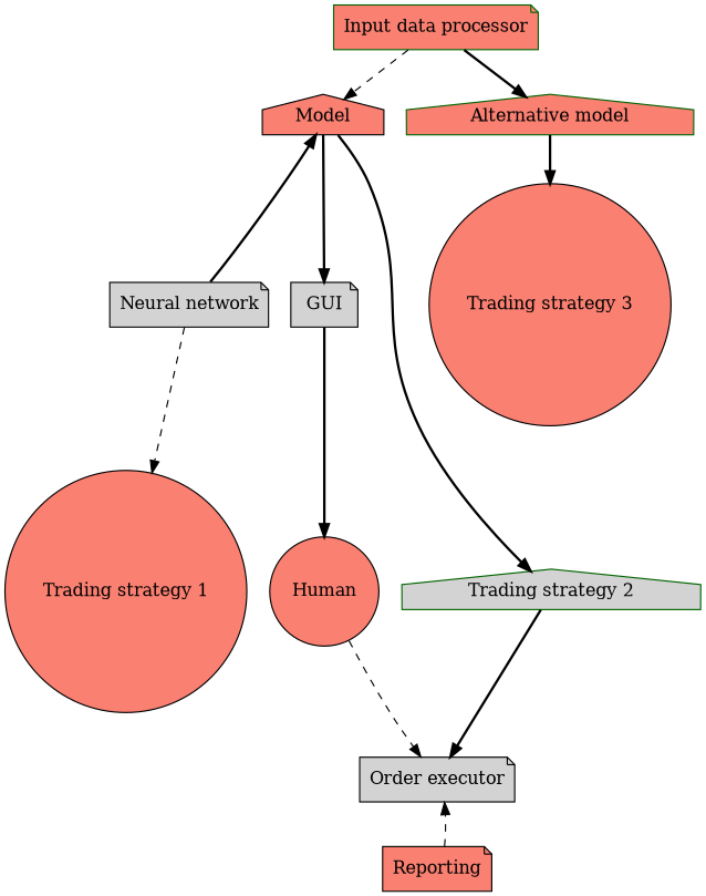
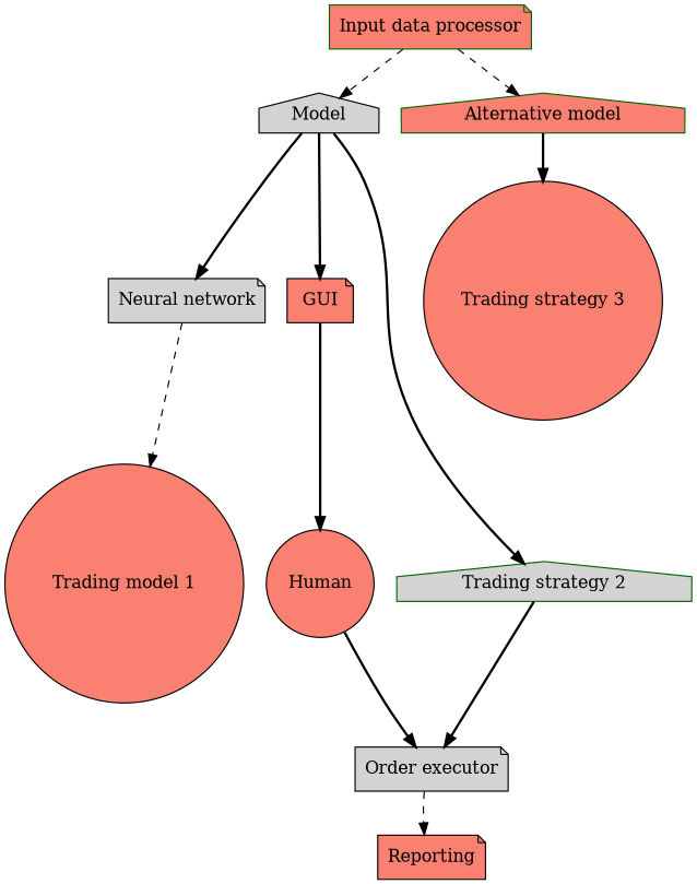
  digraph {
    node [color=black fillcolor=salmon shape=note style=filled]
    edge [style=bold]
    "Input data processor" [color=darkgreen]
-   Model [shape=house]
+   Model [fillcolor=lightgrey shape=house]
    "Alternative model" [color=darkgreen shape=house]
    "Neural network" [fillcolor=lightgrey]
-   GUI [fillcolor=lightgrey]
+   GUI
    "Trading strategy 2" [color=darkgreen fillcolor=lightgrey shape=house]
    "Trading strategy 3" [shape=circle]
-   "Trading strategy 1" [shape=circle]
+   "Trading strategy 1" [shape=circle label="Trading model 1"]
    Human [shape=circle]
    "Order executor" [fillcolor=lightgrey]
    Reporting
    "Input data processor" -> Model [style=dashed]
-   "Input data processor" -> "Alternative model"
-   "Neural network" -> Model
+   "Input data processor" -> "Alternative model" [style=dashed]
+   Model -> "Neural network"
    Model -> GUI
    Model -> "Trading strategy 2"
    "Alternative model" -> "Trading strategy 3"
    "Neural network" -> "Trading strategy 1" [style=dashed]
    GUI -> Human
    "Trading strategy 2" -> "Order executor"
-   Human -> "Order executor" [style=dashed]
-   Reporting -> "Order executor" [style=dashed]
+   Human -> "Order executor"
+   "Order executor" -> Reporting [style=dashed]
  }
